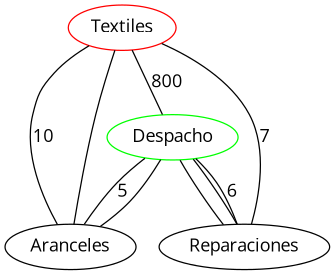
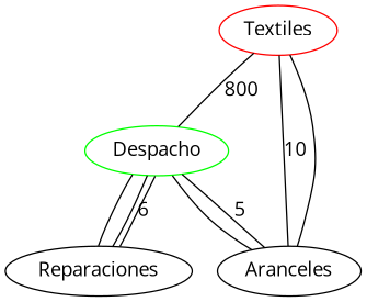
  graph {
    fontname="Open Sans"
    node [fontname="Open Sans"]
    edge [fontname="Open Sans"]
    Textiles [color=red]
    Despacho [color=green]
    Aranceles
    Reparaciones
    Textiles -- Despacho [label=800]
    Textiles -- Aranceles [label=10]
    Despacho -- Aranceles
    Despacho -- Reparaciones
    Aranceles -- Textiles
    Aranceles -- Despacho [label=5]
-   Reparaciones -- Textiles [label=7]
    Reparaciones -- Despacho [label=6]
    Reparaciones -- Despacho
  }
